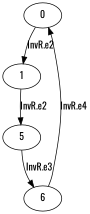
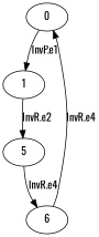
  digraph {
    fontname=Oswald
    node [fontname=Oswald]
    edge [fontname=Oswald]
    0
    1
    n3 [label=5]
    n4 [label=6]
-   0 -> 1 [label="InvR.e2"]
+   0 -> 1 [label="InvP.e1"]
    1 -> n3 [label="InvR.e2"]
-   n3 -> n4 [label="InvR.e3"]
+   n3 -> n4 [label="InvR.e4"]
    n4 -> 0 [label="InvR.e4"]
  }
